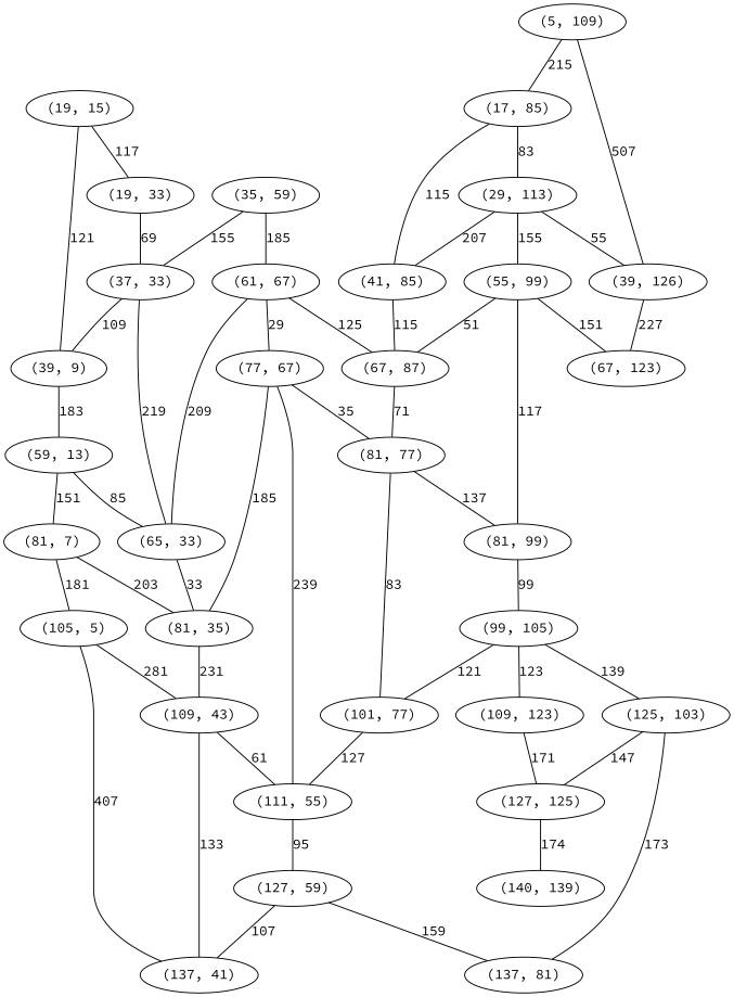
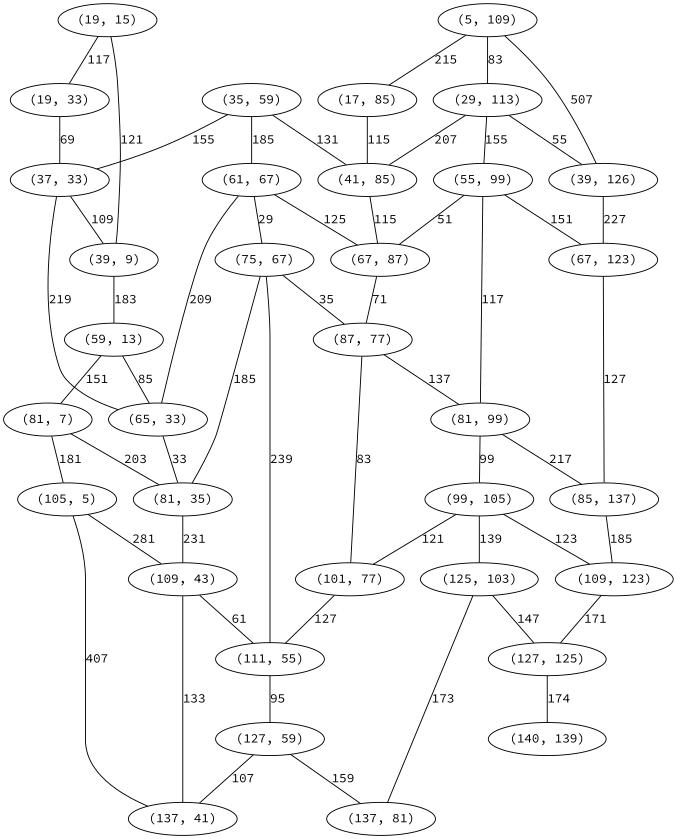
  graph {
    fontname="Source Code Pro"
    node [fontname="Source Code Pro"]
    edge [fontname="Source Code Pro"]
    "(19, 15)"
    "(19, 33)"
    "(39, 9)"
    "(37, 33)"
    "(59, 13)"
    "(17, 85)"
    "(41, 85)"
    "(35, 59)"
    "(61, 67)"
    "(67, 87)"
    "(65, 33)"
-   "(75, 67)" [label="(77, 67)"]
+   "(75, 67)"
    "(5, 109)"
    "(29, 113)"
    n15 [label="(39, 126)"]
    "(55, 99)"
    "(67, 123)"
    "(81, 99)"
-   "(81, 77)"
+   "(85, 137)"
+   "(81, 77)" [label="(87, 77)"]
    "(81, 7)"
    "(81, 35)"
    "(99, 105)"
    "(111, 55)"
    "(109, 43)"
    "(105, 5)"
    "(109, 123)"
    "(101, 77)"
    "(125, 103)"
    "(137, 41)"
    "(127, 59)"
    "(127, 125)"
    "(137, 81)"
    "(140, 139)"
    "(19, 15)" -- "(19, 33)" [label=117]
    "(19, 15)" -- "(39, 9)" [label=121]
    "(19, 33)" -- "(37, 33)" [label=69]
    "(39, 9)" -- "(59, 13)" [label=183]
    "(37, 33)" -- "(39, 9)" [label=109]
    "(37, 33)" -- "(65, 33)" [label=219]
    "(59, 13)" -- "(65, 33)" [label=85]
    "(59, 13)" -- "(81, 7)" [label=151]
    "(17, 85)" -- "(41, 85)" [label=115]
    "(41, 85)" -- "(67, 87)" [label=115]
    "(35, 59)" -- "(37, 33)" [label=155]
+   "(35, 59)" -- "(41, 85)" [label=131]
    "(35, 59)" -- "(61, 67)" [label=185]
    "(61, 67)" -- "(67, 87)" [label=125]
    "(61, 67)" -- "(65, 33)" [label=209]
    "(61, 67)" -- "(75, 67)" [label=29]
    "(67, 87)" -- "(81, 77)" [label=71]
    "(65, 33)" -- "(81, 35)" [label=33]
    "(75, 67)" -- "(81, 77)" [label=35]
    "(75, 67)" -- "(81, 35)" [label=185]
    "(75, 67)" -- "(111, 55)" [label=239]
    "(5, 109)" -- "(17, 85)" [label=215]
-   "(17, 85)" -- "(29, 113)" [label=83]
+   "(5, 109)" -- "(29, 113)" [label=83]
    "(5, 109)" -- n15 [label=507]
    "(29, 113)" -- "(41, 85)" [label=207]
    "(29, 113)" -- n15 [label=55]
    "(29, 113)" -- "(55, 99)" [label=155]
    n15 -- "(67, 123)" [label=227]
    "(55, 99)" -- "(67, 87)" [label=51]
    "(55, 99)" -- "(67, 123)" [label=151]
    "(55, 99)" -- "(81, 99)" [label=117]
+   "(67, 123)" -- "(85, 137)" [label=127]
+   "(81, 99)" -- "(85, 137)" [label=217]
    "(81, 99)" -- "(99, 105)" [label=99]
+   "(85, 137)" -- "(109, 123)" [label=185]
    "(81, 77)" -- "(81, 99)" [label=137]
    "(81, 77)" -- "(101, 77)" [label=83]
    "(81, 7)" -- "(81, 35)" [label=203]
    "(81, 7)" -- "(105, 5)" [label=181]
    "(81, 35)" -- "(109, 43)" [label=231]
    "(99, 105)" -- "(109, 123)" [label=123]
    "(99, 105)" -- "(101, 77)" [label=121]
    "(99, 105)" -- "(125, 103)" [label=139]
    "(111, 55)" -- "(127, 59)" [label=95]
    "(109, 43)" -- "(111, 55)" [label=61]
    "(109, 43)" -- "(137, 41)" [label=133]
    "(105, 5)" -- "(109, 43)" [label=281]
    "(105, 5)" -- "(137, 41)" [label=407]
    "(109, 123)" -- "(127, 125)" [label=171]
    "(101, 77)" -- "(111, 55)" [label=127]
    "(125, 103)" -- "(127, 125)" [label=147]
    "(125, 103)" -- "(137, 81)" [label=173]
    "(127, 59)" -- "(137, 41)" [label=107]
    "(127, 59)" -- "(137, 81)" [label=159]
    "(127, 125)" -- "(140, 139)" [label=174]
  }
